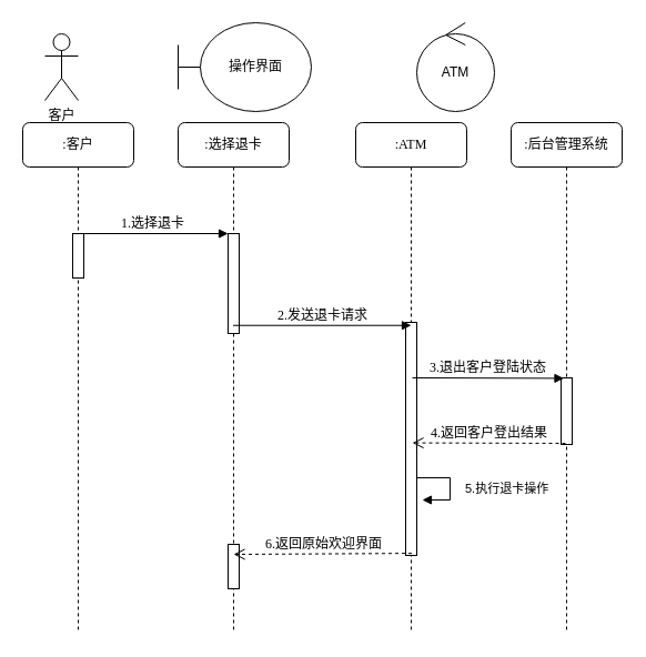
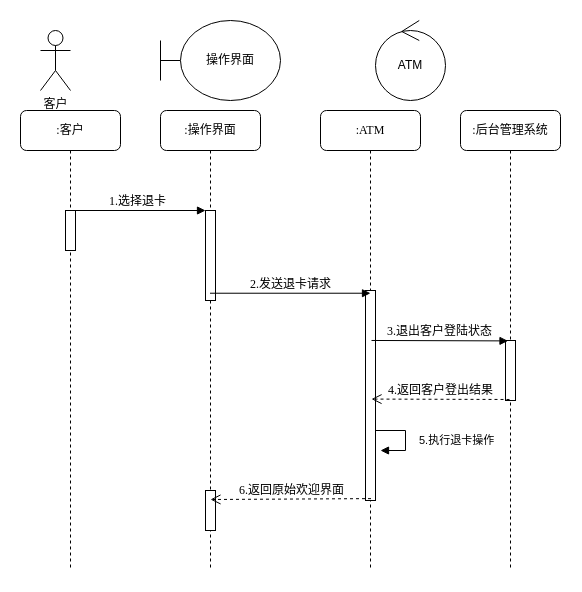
  <mxCell id="0" />
  <mxCell id="1" parent="0" />
- <mxCell id="2" value=":选择退卡" style="shape=umlLifeline;perimeter=lifelinePerimeter;whiteSpace=wrap;html=1;container=1;collapsible=0;recursiveResize=0;outlineConnect=0;rounded=1;shadow=0;comic=0;labelBackgroundColor=none;strokeWidth=1;fontFamily=Verdana;fontSize=12;align=center;" parent="1" vertex="1"><mxGeometry x="160" y="110" width="100" height="460" as="geometry" /></mxCell>
+ <mxCell id="2" value=":操作界面" style="shape=umlLifeline;perimeter=lifelinePerimeter;whiteSpace=wrap;html=1;container=1;collapsible=0;recursiveResize=0;outlineConnect=0;rounded=1;shadow=0;comic=0;labelBackgroundColor=none;strokeWidth=1;fontFamily=Verdana;fontSize=12;align=center;" parent="1" vertex="1"><mxGeometry x="160" y="110" width="100" height="460" as="geometry" /></mxCell>
  <mxCell id="3" value="" style="html=1;points=[];perimeter=orthogonalPerimeter;rounded=0;shadow=0;comic=0;labelBackgroundColor=none;strokeWidth=1;fontFamily=Verdana;fontSize=12;align=center;" parent="2" vertex="1"><mxGeometry x="45" y="100" width="10" height="90" as="geometry" /></mxCell>
  <mxCell id="4" value="" style="html=1;points=[];perimeter=orthogonalPerimeter;rounded=0;shadow=0;comic=0;labelBackgroundColor=none;strokeWidth=1;fontFamily=Verdana;fontSize=12;align=center;" parent="2" vertex="1"><mxGeometry x="45" y="380" width="10" height="40" as="geometry" /></mxCell>
  <mxCell id="5" value=":ATM" style="shape=umlLifeline;perimeter=lifelinePerimeter;whiteSpace=wrap;html=1;container=1;collapsible=0;recursiveResize=0;outlineConnect=0;rounded=1;shadow=0;comic=0;labelBackgroundColor=none;strokeWidth=1;fontFamily=Verdana;fontSize=12;align=center;" parent="1" vertex="1"><mxGeometry x="320" y="110" width="100" height="460" as="geometry" /></mxCell>
  <mxCell id="6" value="" style="html=1;points=[];perimeter=orthogonalPerimeter;rounded=0;shadow=0;comic=0;labelBackgroundColor=none;strokeWidth=1;fontFamily=Verdana;fontSize=12;align=center;" parent="5" vertex="1"><mxGeometry x="45" y="180" width="10" height="210" as="geometry" /></mxCell>
  <mxCell id="7" value="5.执行退卡操作" style="edgeStyle=orthogonalEdgeStyle;html=1;align=left;spacingLeft=2;endArrow=block;rounded=0;entryX=1;entryY=0;strokeColor=#000000;" edge="1" parent="5"><mxGeometry x="0.067" y="10" relative="1" as="geometry"><mxPoint x="55" y="320" as="sourcePoint" /><Array as="points"><mxPoint x="85" y="320" /></Array><mxPoint x="60" y="340" as="targetPoint" /><mxPoint as="offset" /></mxGeometry></mxCell>
  <mxCell id="8" value=":后台管理系统" style="shape=umlLifeline;perimeter=lifelinePerimeter;whiteSpace=wrap;html=1;container=1;collapsible=0;recursiveResize=0;outlineConnect=0;rounded=1;shadow=0;comic=0;labelBackgroundColor=none;strokeWidth=1;fontFamily=Verdana;fontSize=12;align=center;" parent="1" vertex="1"><mxGeometry x="460" y="110" width="100" height="460" as="geometry" /></mxCell>
  <mxCell id="9" value="" style="html=1;points=[];perimeter=orthogonalPerimeter;rounded=0;shadow=0;comic=0;labelBackgroundColor=none;strokeWidth=1;fontFamily=Verdana;fontSize=12;align=center;" parent="8" vertex="1"><mxGeometry x="45" y="230" width="10" height="60" as="geometry" /></mxCell>
  <mxCell id="10" value=":客户" style="shape=umlLifeline;perimeter=lifelinePerimeter;whiteSpace=wrap;html=1;container=1;collapsible=0;recursiveResize=0;outlineConnect=0;rounded=1;shadow=0;comic=0;labelBackgroundColor=none;strokeWidth=1;fontFamily=Verdana;fontSize=12;align=center;" parent="1" vertex="1"><mxGeometry x="20" y="110" width="100" height="460" as="geometry" /></mxCell>
  <mxCell id="11" value="" style="html=1;points=[];perimeter=orthogonalPerimeter;rounded=0;shadow=0;comic=0;labelBackgroundColor=none;strokeWidth=1;fontFamily=Verdana;fontSize=12;align=center;" parent="10" vertex="1"><mxGeometry x="45" y="100" width="10" height="40" as="geometry" /></mxCell>
  <mxCell id="12" value="客户" style="shape=umlActor;verticalLabelPosition=bottom;verticalAlign=top;html=1;" parent="1" vertex="1"><mxGeometry x="40" y="30" width="30" height="60" as="geometry" /></mxCell>
  <mxCell id="13" value="操作界面" style="shape=umlBoundary;whiteSpace=wrap;html=1;" parent="1" vertex="1"><mxGeometry x="160" y="20" width="120" height="80" as="geometry" /></mxCell>
  <mxCell id="14" value="ATM" style="ellipse;shape=umlControl;whiteSpace=wrap;html=1;" parent="1" vertex="1"><mxGeometry x="375" y="20" width="70" height="80" as="geometry" /></mxCell>
  <mxCell id="15" value="3.退出客户登陆状态" style="html=1;verticalAlign=bottom;endArrow=block;labelBackgroundColor=none;fontFamily=Verdana;fontSize=12;elbow=vertical;entryX=0.25;entryY=0.007;entryDx=0;entryDy=0;entryPerimeter=0;exitX=0.6;exitY=0.238;exitDx=0;exitDy=0;exitPerimeter=0;" parent="1" source="6" target="9" edge="1"><mxGeometry relative="1" as="geometry"><mxPoint x="370" y="340" as="sourcePoint" /><mxPoint x="610" y="364" as="targetPoint" /><mxPoint as="offset" /></mxGeometry></mxCell>
  <mxCell id="16" value="1.选择退卡" style="html=1;verticalAlign=bottom;endArrow=block;entryX=0;entryY=0;labelBackgroundColor=none;fontFamily=Verdana;fontSize=12;edgeStyle=elbowEdgeStyle;elbow=vertical;exitX=0.3;exitY=0;exitDx=0;exitDy=0;exitPerimeter=0;" parent="1" source="11" target="3" edge="1"><mxGeometry relative="1" as="geometry"><mxPoint x="80" y="210" as="sourcePoint" /></mxGeometry></mxCell>
  <mxCell id="17" value="2.发送退卡请求" style="html=1;verticalAlign=bottom;endArrow=block;labelBackgroundColor=none;fontFamily=Verdana;fontSize=12;elbow=vertical;entryX=0.5;entryY=0.013;entryDx=0;entryDy=0;entryPerimeter=0;" parent="1" target="6" edge="1" source="2"><mxGeometry relative="1" as="geometry"><mxPoint x="210" y="342" as="sourcePoint" /><mxPoint x="348.5" y="353" as="targetPoint" /></mxGeometry></mxCell>
  <mxCell id="18" value="4.返回客户登出结果" style="html=1;verticalAlign=bottom;endArrow=open;dashed=1;endSize=8;labelBackgroundColor=none;fontFamily=Verdana;fontSize=12;elbow=vertical;exitX=0.4;exitY=0.983;exitDx=0;exitDy=0;exitPerimeter=0;entryX=0.6;entryY=0.517;entryDx=0;entryDy=0;entryPerimeter=0;" parent="1" source="9" target="6" edge="1"><mxGeometry relative="1" as="geometry"><mxPoint x="440" y="420" as="targetPoint" /><mxPoint x="840" y="430" as="sourcePoint" /></mxGeometry></mxCell>
  <mxCell id="19" value="6.返回原始欢迎界面" style="html=1;verticalAlign=bottom;endArrow=open;dashed=1;endSize=8;labelBackgroundColor=none;fontFamily=Verdana;fontSize=12;elbow=vertical;exitX=0.55;exitY=0.991;exitDx=0;exitDy=0;exitPerimeter=0;" parent="1" source="6" edge="1"><mxGeometry relative="1" as="geometry"><mxPoint x="210" y="499" as="targetPoint" /><mxPoint x="405" y="490" as="sourcePoint" /></mxGeometry></mxCell>
